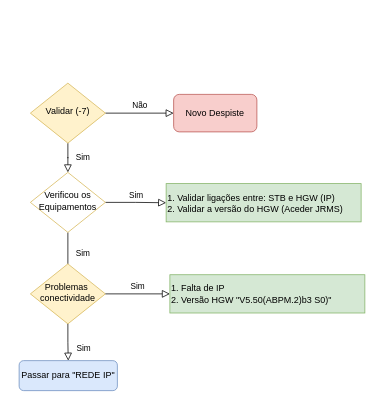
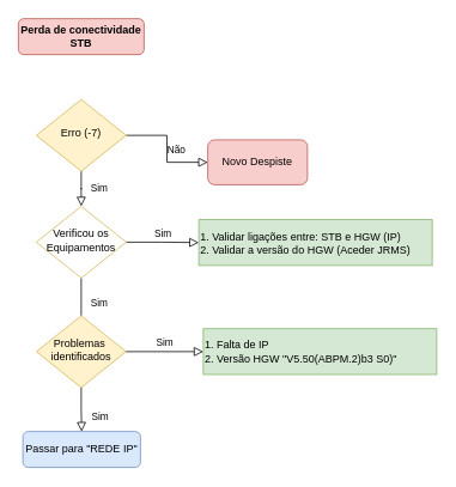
  <mxCell id="0" />
  <mxCell id="1" parent="0" />
+ <mxCell id="2" value="Perda de conectividade&lt;br&gt;STB" style="rounded=1;whiteSpace=wrap;html=1;fontSize=12;glass=0;strokeWidth=1;shadow=0;fontStyle=1;fillColor=#f8cecc;strokeColor=#b85450;" parent="1" vertex="1"><mxGeometry x="20" y="20" width="140" height="40" as="geometry" /></mxCell>
  <mxCell id="3" value="Sim" style="rounded=0;html=1;jettySize=auto;orthogonalLoop=1;fontSize=11;endArrow=block;endFill=0;endSize=8;strokeWidth=1;shadow=0;labelBackgroundColor=none;edgeStyle=orthogonalEdgeStyle;" parent="1" source="5" target="9" edge="1"><mxGeometry y="20" relative="1" as="geometry"><mxPoint as="offset" /></mxGeometry></mxCell>
  <mxCell id="4" value="Não" style="edgeStyle=orthogonalEdgeStyle;rounded=0;html=1;jettySize=auto;orthogonalLoop=1;fontSize=11;endArrow=block;endFill=0;endSize=8;strokeWidth=1;shadow=0;labelBackgroundColor=none;" parent="1" source="5" target="6" edge="1"><mxGeometry y="10" relative="1" as="geometry"><mxPoint as="offset" /></mxGeometry></mxCell>
- <mxCell id="5" value="Validar (-7)" style="rhombus;whiteSpace=wrap;html=1;shadow=0;fontFamily=Helvetica;fontSize=12;align=center;strokeWidth=1;spacing=6;spacingTop=-4;fillColor=#fff2cc;strokeColor=#d6b656;" parent="1" vertex="1"><mxGeometry x="40" y="110" width="100" height="80" as="geometry" /></mxCell>
- <mxCell id="6" value="Novo Despiste" style="rounded=1;whiteSpace=wrap;html=1;fontSize=12;glass=0;strokeWidth=1;shadow=0;fillColor=#f8cecc;strokeColor=#b85450;" parent="1" vertex="1"><mxGeometry x="231" y="125" width="111" height="50" as="geometry" /></mxCell>
+ <mxCell id="5" value="Erro (-7)" style="rhombus;whiteSpace=wrap;html=1;shadow=0;fontFamily=Helvetica;fontSize=12;align=center;strokeWidth=1;spacing=6;spacingTop=-4;fillColor=#fff2cc;strokeColor=#d6b656;" parent="1" vertex="1"><mxGeometry x="40" y="110" width="100" height="80" as="geometry" /></mxCell>
+ <mxCell id="6" value="Novo Despiste" style="rounded=1;whiteSpace=wrap;html=1;fontSize=12;glass=0;strokeWidth=1;shadow=0;fillColor=#f8cecc;strokeColor=#b85450;" parent="1" vertex="1"><mxGeometry x="231" y="155" width="111" height="50" as="geometry" /></mxCell>
  <mxCell id="7" value="Sim" style="rounded=0;html=1;jettySize=auto;orthogonalLoop=1;fontSize=11;endArrow=none;endFill=0;endSize=8;strokeWidth=1;shadow=0;labelBackgroundColor=none;edgeStyle=orthogonalEdgeStyle;" parent="1" source="9" target="12" edge="1"><mxGeometry x="0.333" y="20" relative="1" as="geometry"><mxPoint as="offset" /><mxPoint x="90" y="370" as="targetPoint" /></mxGeometry></mxCell>
  <mxCell id="8" value="Sim" style="edgeStyle=orthogonalEdgeStyle;rounded=0;html=1;jettySize=auto;orthogonalLoop=1;fontSize=11;endArrow=block;endFill=0;endSize=8;strokeWidth=1;shadow=0;labelBackgroundColor=none;" parent="1" source="9" target="11" edge="1"><mxGeometry y="10" relative="1" as="geometry"><mxPoint as="offset" /><mxPoint x="190" y="270" as="targetPoint" /></mxGeometry></mxCell>
  <mxCell id="9" value="Verificou os Equipamentos" style="rhombus;whiteSpace=wrap;html=1;shadow=0;fontFamily=Helvetica;fontSize=12;align=center;strokeWidth=1;spacing=6;spacingTop=-4;fillColor=#ffffff;strokeColor=#d6b656;" parent="1" vertex="1"><mxGeometry x="40" y="229" width="100" height="80" as="geometry" /></mxCell>
  <mxCell id="10" value="Passar para &quot;REDE IP&quot;" style="rounded=1;whiteSpace=wrap;html=1;fontSize=12;glass=0;strokeWidth=1;shadow=0;fillColor=#dae8fc;strokeColor=#6c8ebf;" vertex="1" parent="1"><mxGeometry x="25" y="480" width="131" height="40" as="geometry" /></mxCell>
  <mxCell id="11" value="1. Validar ligações entre: STB e HGW (IP)&lt;br&gt;2. Validar a versão do HGW (Aceder JRMS)" style="rounded=1;whiteSpace=wrap;html=1;fontSize=12;glass=0;strokeWidth=1;shadow=0;arcSize=0;align=left;fillColor=#d5e8d4;strokeColor=#82b366;" vertex="1" parent="1"><mxGeometry x="221" y="244" width="260" height="51" as="geometry" /></mxCell>
- <mxCell id="12" value="Problemas&amp;nbsp;&lt;br&gt;conectividade" style="rhombus;whiteSpace=wrap;html=1;shadow=0;fontFamily=Helvetica;fontSize=12;align=center;strokeWidth=1;spacing=6;spacingTop=-4;fillColor=#fff2cc;strokeColor=#d6b656;" vertex="1" parent="1"><mxGeometry x="40" y="351" width="100" height="80" as="geometry" /></mxCell>
+ <mxCell id="12" value="Problemas&amp;nbsp;&lt;br&gt;identificados" style="rhombus;whiteSpace=wrap;html=1;shadow=0;fontFamily=Helvetica;fontSize=12;align=center;strokeWidth=1;spacing=6;spacingTop=-4;fillColor=#fff2cc;strokeColor=#d6b656;" vertex="1" parent="1"><mxGeometry x="40" y="351" width="100" height="80" as="geometry" /></mxCell>
  <mxCell id="13" value="1. Falta de IP&lt;br&gt;2. Versão HGW &quot;V5.50(ABPM.2)b3 S0)&quot;" style="rounded=1;whiteSpace=wrap;html=1;fontSize=12;glass=0;strokeWidth=1;shadow=0;arcSize=0;align=left;fillColor=#d5e8d4;strokeColor=#82b366;" vertex="1" parent="1"><mxGeometry x="226" y="365.5" width="260" height="51" as="geometry" /></mxCell>
  <mxCell id="14" value="Sim" style="edgeStyle=orthogonalEdgeStyle;rounded=0;html=1;jettySize=auto;orthogonalLoop=1;fontSize=11;endArrow=block;endFill=0;endSize=8;strokeWidth=1;shadow=0;labelBackgroundColor=none;" edge="1" target="13" parent="1" source="12"><mxGeometry y="10" relative="1" as="geometry"><mxPoint as="offset" /><mxPoint x="150" y="390.5" as="sourcePoint" /><mxPoint x="200" y="391.5" as="targetPoint" /></mxGeometry></mxCell>
  <mxCell id="15" value="Sim" style="rounded=0;html=1;jettySize=auto;orthogonalLoop=1;fontSize=11;endArrow=block;endFill=0;endSize=8;strokeWidth=1;shadow=0;labelBackgroundColor=none;edgeStyle=orthogonalEdgeStyle;" edge="1" parent="1" source="12" target="10"><mxGeometry x="0.333" y="20" relative="1" as="geometry"><mxPoint as="offset" /><mxPoint x="89" y="430" as="sourcePoint" /><mxPoint x="89" y="472" as="targetPoint" /></mxGeometry></mxCell>
